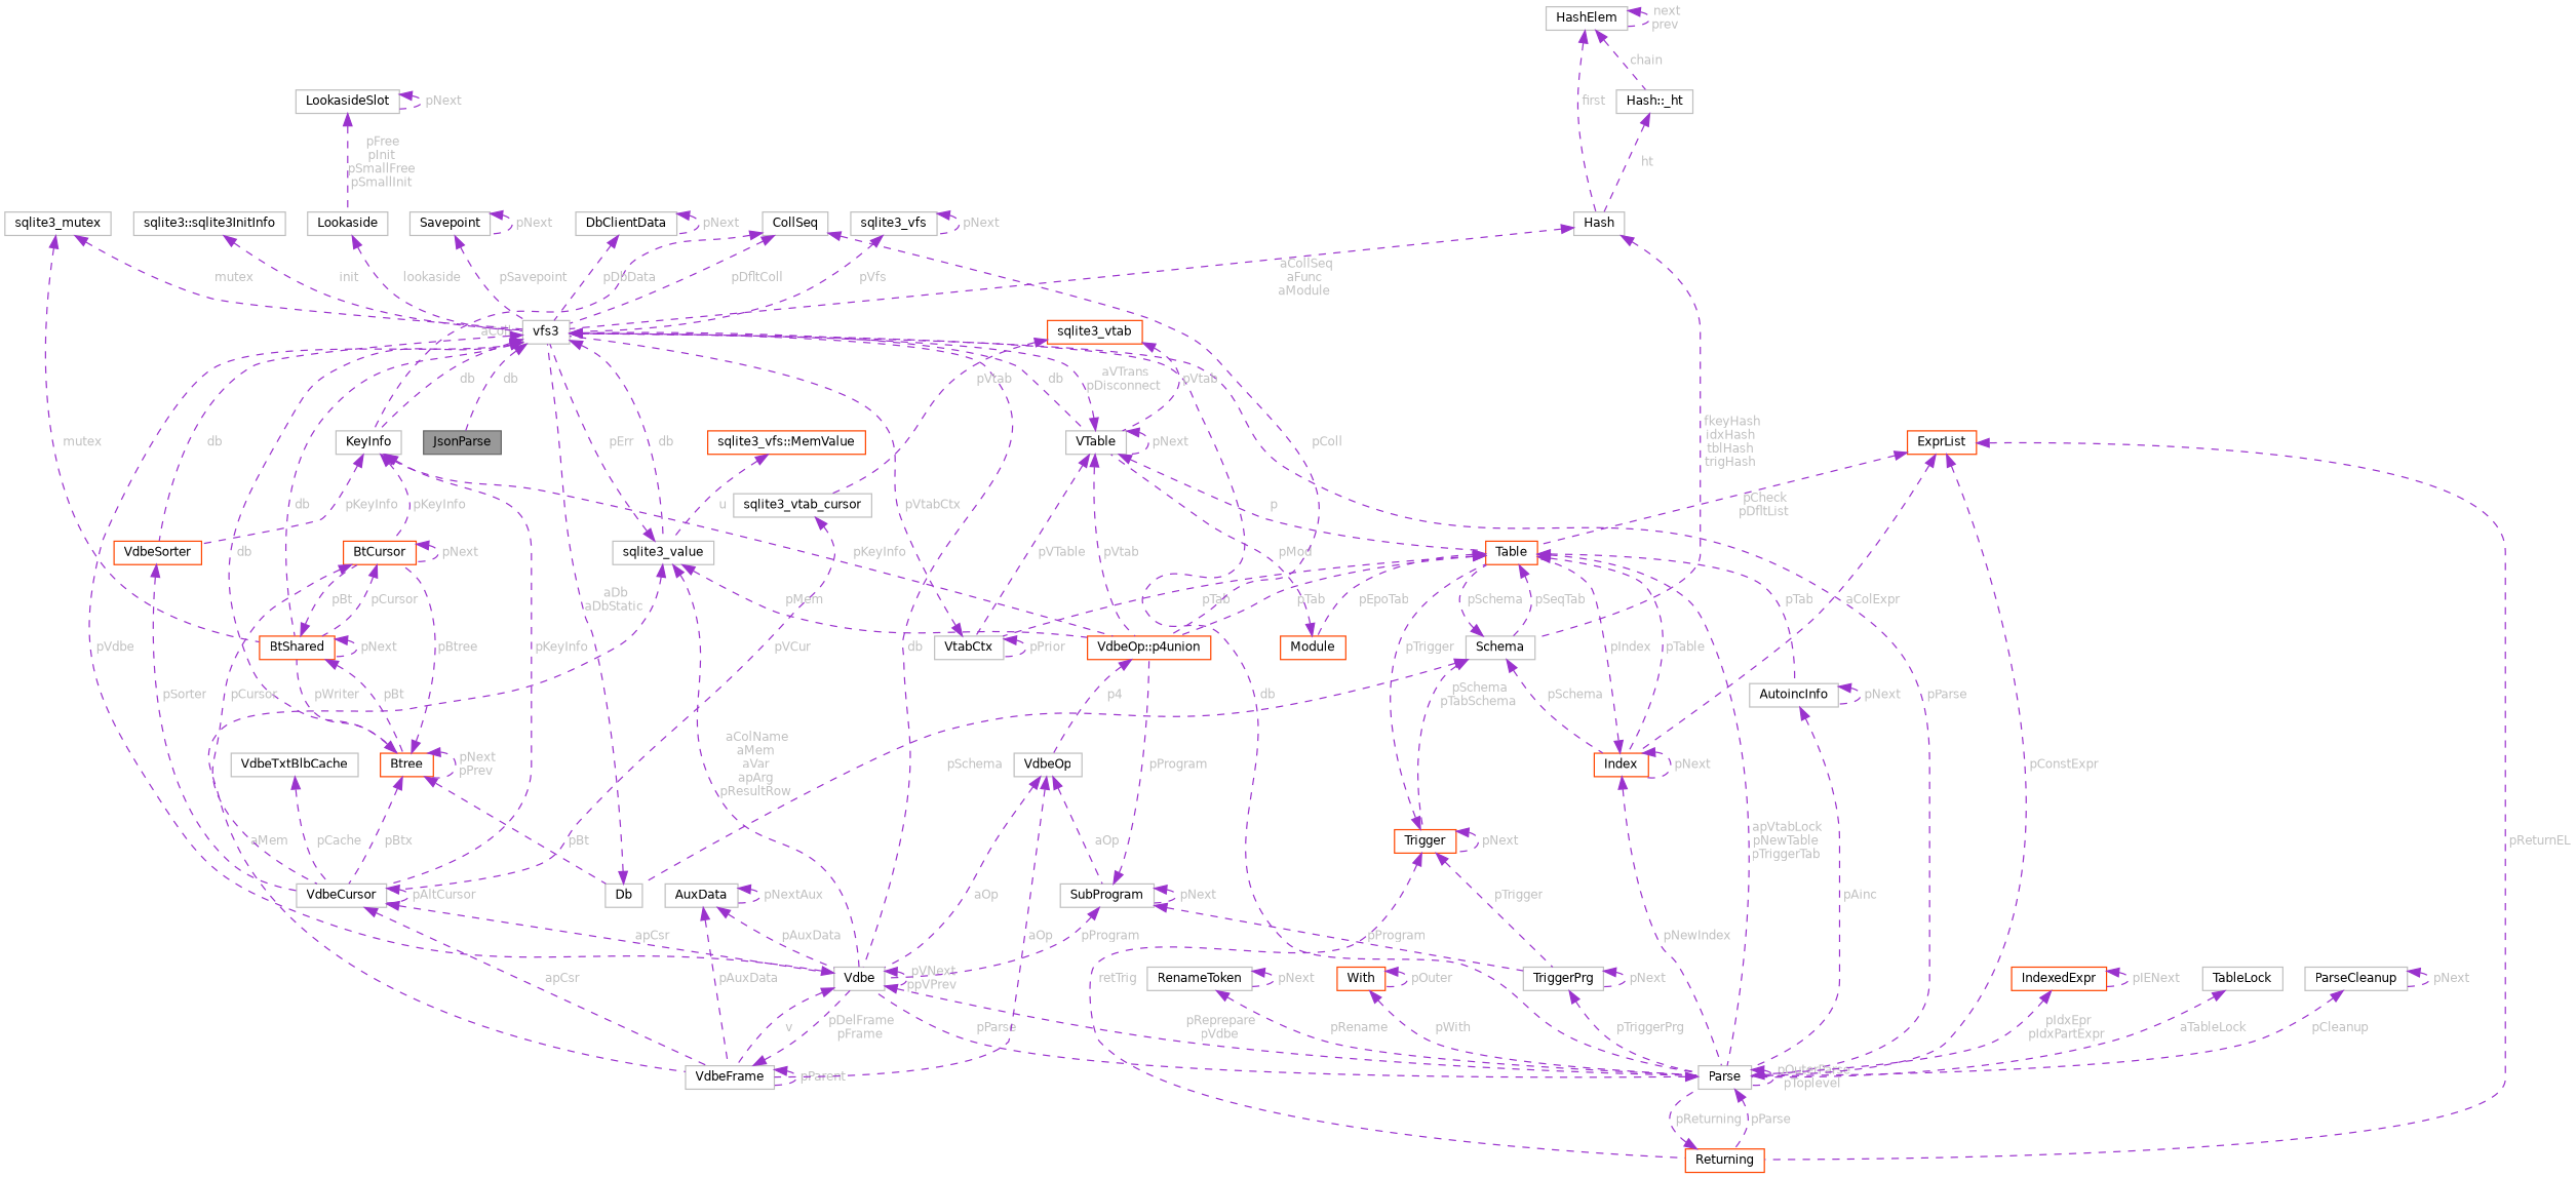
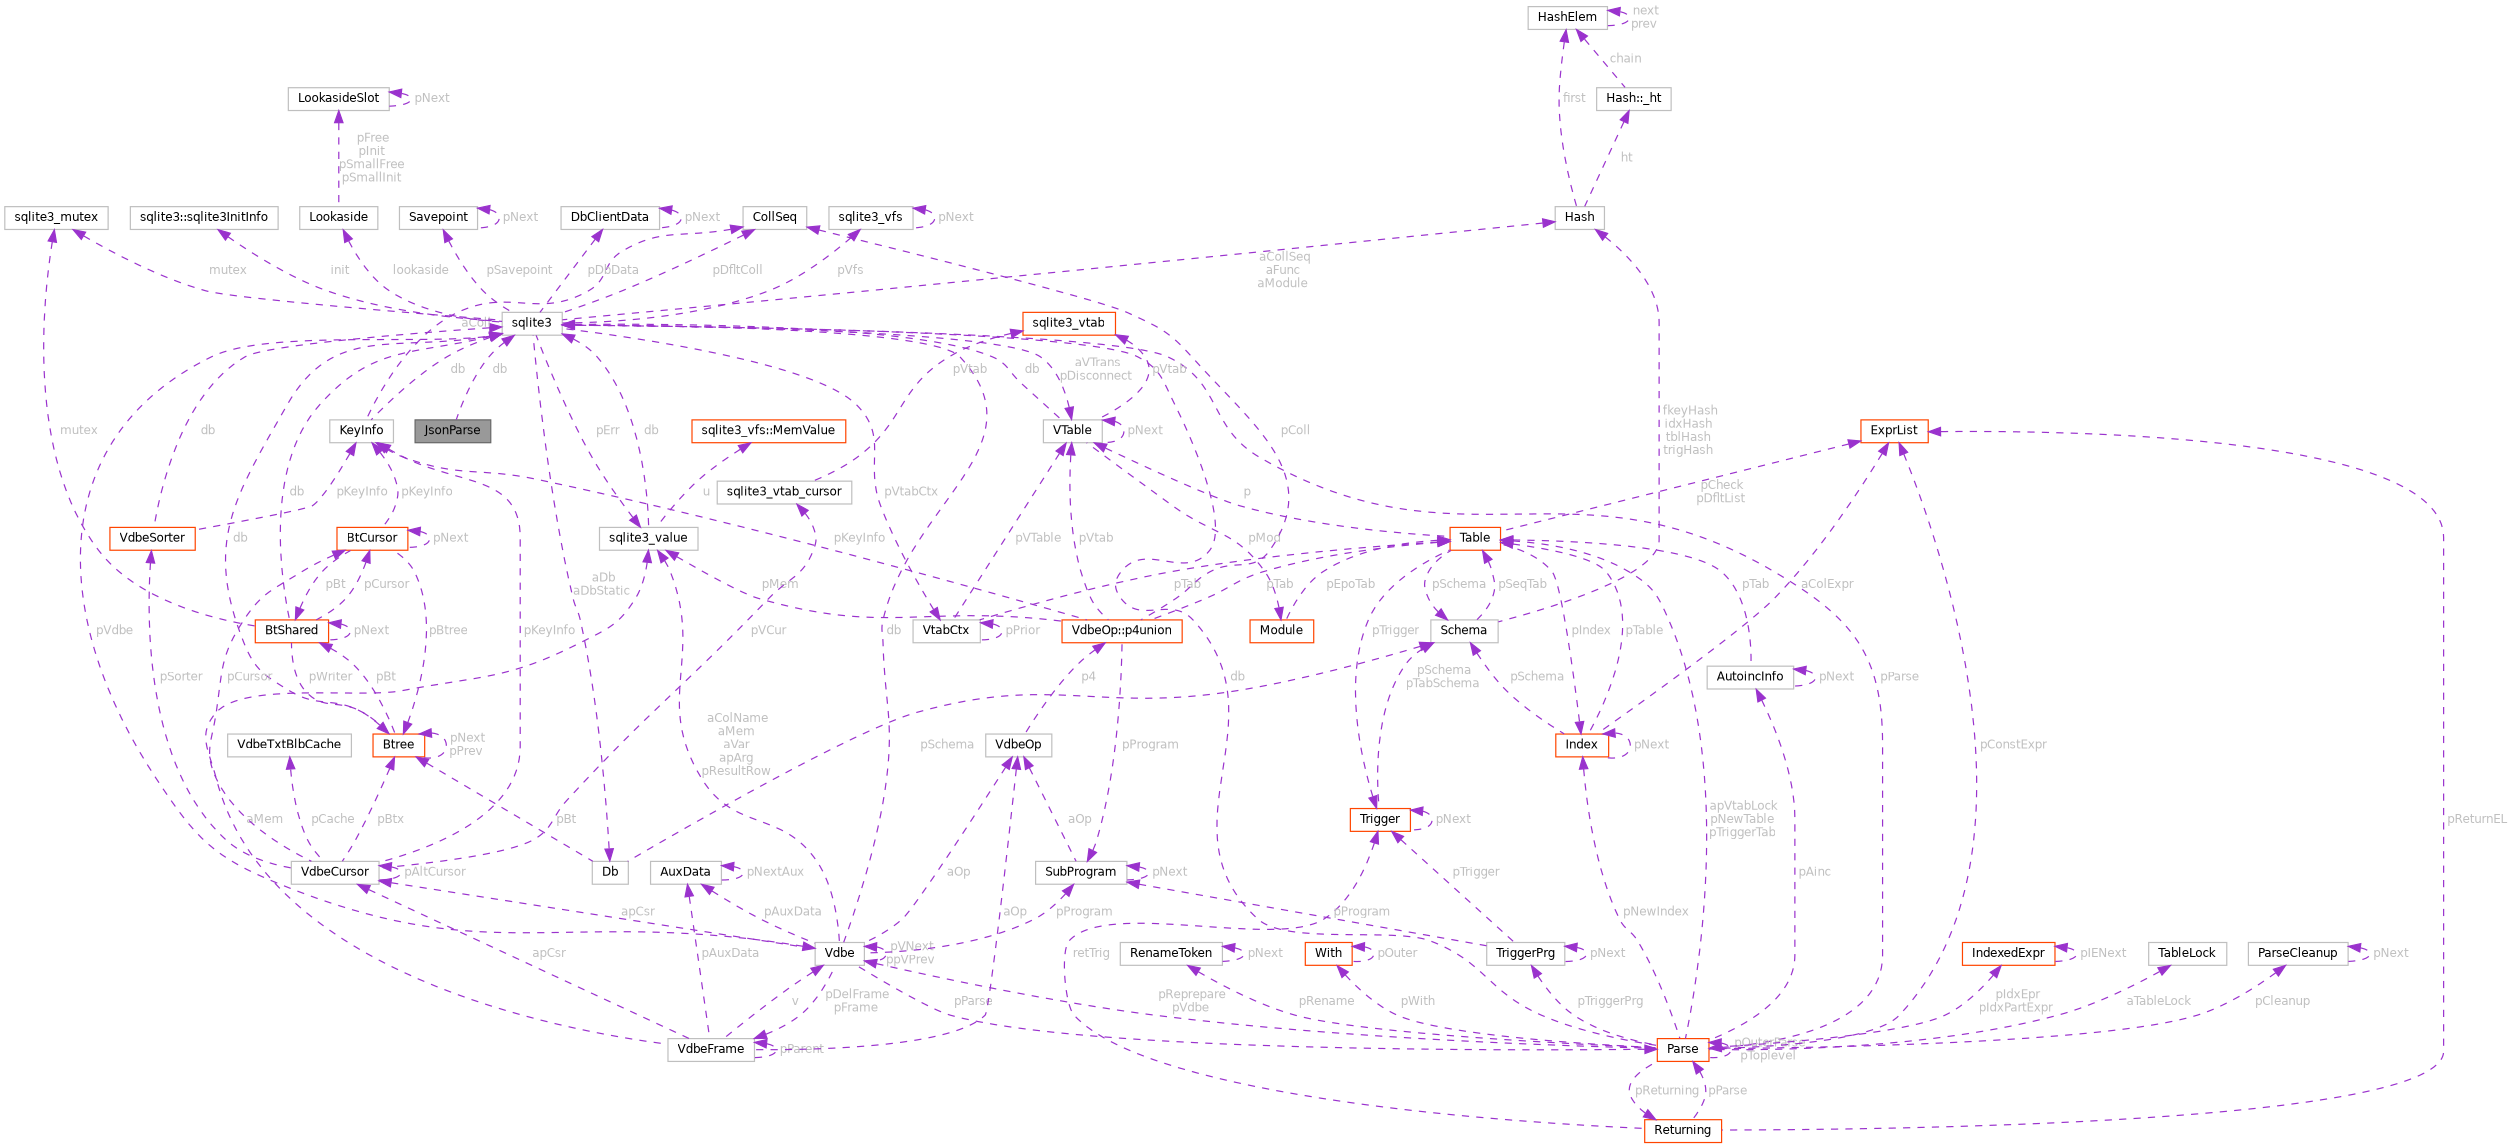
  digraph {
    node [color=grey75 fillcolor=white fontname=Helvetica fontsize=10 shape=box style=filled]
    edge [color=darkorchid3 dir=back fontcolor=grey fontname=Helvetica fontsize=10 labelfontname=Helvetica labelfontsize=10 style=dashed]
    n1 [color=gray40 fillcolor=grey60 fontcolor=black height=0.2 label=JsonParse width=0.4]
-   n2 [height=0.2 label=vfs3 width=0.4]
+   n2 [height=0.2 label=sqlite3 width=0.4]
    n3 [height=0.2 label=Vdbe width=0.4]
-   n4 [height=0.2 label=Parse width=0.4]
+   n4 [color=orangered height=0.2 label=Parse width=0.4]
    n5 [height=0.2 label=VTable width=0.4]
    n6 [height=0.2 label=sqlite3_value width=0.4]
    n7 [height=0.2 label=KeyInfo width=0.4]
    n8 [color=orangered height=0.2 label=Btree width=0.4]
    n9 [color=orangered height=0.2 label=BtShared width=0.4]
    n10 [color=orangered height=0.2 label=VdbeSorter width=0.4]
    n11 [height=0.2 label=VdbeFrame width=0.4]
    n12 [color=orangered height=0.2 label=Returning width=0.4]
    n13 [color=orangered height=0.2 label=Table width=0.4]
    n14 [color=orangered height=0.2 label="VdbeOp::p4union" width=0.4]
    n15 [height=0.2 label=VtabCtx width=0.4]
    n16 [height=0.2 label=VdbeCursor width=0.4]
    n17 [color=orangered height=0.2 label=BtCursor width=0.4]
    n18 [height=0.2 label=Db width=0.4]
    n19 [height=0.2 label=sqlite3_vfs width=0.4]
    n20 [color=orangered height=0.2 label=ExprList width=0.4]
    n21 [color=orangered height=0.2 label=Index width=0.4]
    n22 [height=0.2 label=AutoincInfo width=0.4]
    n23 [height=0.2 label=Schema width=0.4]
    n24 [color=orangered height=0.2 label=Module width=0.4]
    n25 [color=orangered height=0.2 label=IndexedExpr width=0.4]
    n26 [height=0.2 label=TableLock width=0.4]
    n27 [color=orangered height=0.2 label=Trigger width=0.4]
    n28 [height=0.2 label=VdbeOp width=0.4]
    n29 [height=0.2 label=TriggerPrg width=0.4]
    n30 [height=0.2 label=Hash width=0.4]
    n31 [height=0.2 label=HashElem width=0.4]
    n32 [height=0.2 label="Hash::_ht" width=0.4]
    n33 [color=orangered height=0.2 label=sqlite3_vtab width=0.4]
    n34 [height=0.2 label=sqlite3_vtab_cursor width=0.4]
    n35 [height=0.2 label=SubProgram width=0.4]
    n36 [height=0.2 label=CollSeq width=0.4]
    n37 [color=orangered height=0.2 label="sqlite3_vfs::MemValue" width=0.4]
    n38 [height=0.2 label=ParseCleanup width=0.4]
    n39 [height=0.2 label=RenameToken width=0.4]
    n40 [color=orangered height=0.2 label=With width=0.4]
    n41 [height=0.2 label=sqlite3_mutex width=0.4]
    n42 [height=0.2 label=VdbeTxtBlbCache width=0.4]
    n43 [height=0.2 label=AuxData width=0.4]
    n44 [height=0.2 label="sqlite3::sqlite3InitInfo" width=0.4]
    n45 [height=0.2 label=Lookaside width=0.4]
    n46 [height=0.2 label=LookasideSlot width=0.4]
    n47 [height=0.2 label=Savepoint width=0.4]
    n48 [height=0.2 label=DbClientData width=0.4]
    n2 -> n1 [label=" db"]
    n2 -> n3 [label=" db"]
    n2 -> n4 [label=" db"]
    n2 -> n5 [label=" db"]
    n2 -> n6 [label=" db"]
    n2 -> n7 [label=" db"]
    n2 -> n8 [label=" db"]
    n2 -> n9 [label=" db"]
    n2 -> n10 [label=" db"]
    n3 -> n2 [label=" pVdbe"]
    n3 -> n3 [label=" pVNext\nppVPrev"]
    n3 -> n4 [label=" pReprepare\npVdbe"]
    n3 -> n11 [label=" v"]
    n4 -> n2 [label=" pParse"]
    n4 -> n3 [label=" pParse"]
    n4 -> n4 [label=" pOuterParse\npToplevel"]
    n4 -> n12 [label=" pParse"]
    n5 -> n2 [label=" aVTrans\npDisconnect"]
    n5 -> n5 [label=" pNext"]
    n5 -> n13 [label=" p"]
    n5 -> n14 [label=" pVtab"]
    n5 -> n15 [label=" pVTable"]
    n6 -> n2 [label=" pErr"]
    n6 -> n3 [label=" aColName\naMem\naVar\napArg\npResultRow"]
    n6 -> n11 [label=" aMem"]
    n6 -> n14 [label=" pMem"]
    n7 -> n10 [label=" pKeyInfo"]
    n7 -> n14 [label=" pKeyInfo"]
    n7 -> n16 [label=" pKeyInfo"]
    n7 -> n17 [label=" pKeyInfo"]
    n8 -> n8 [label=" pNext\npPrev"]
    n8 -> n9 [label=" pWriter"]
    n8 -> n16 [label=" pBtx"]
    n8 -> n17 [label=" pBtree"]
    n8 -> n18 [label=" pBt"]
    n9 -> n8 [label=" pBt"]
    n9 -> n9 [label=" pNext"]
    n9 -> n17 [label=" pBt"]
    n10 -> n16 [label=" pSorter"]
    n11 -> n3 [label=" pDelFrame\npFrame"]
    n11 -> n11 [label=" pParent"]
    n12 -> n4 [label=" pReturning"]
    n13 -> n4 [label=" apVtabLock\npNewTable\npTriggerTab"]
    n13 -> n14 [label=" pTab"]
    n13 -> n15 [label=" pTab"]
    n13 -> n21 [label=" pTable"]
    n13 -> n22 [label=" pTab"]
    n13 -> n23 [label=" pSeqTab"]
    n13 -> n24 [label=" pEpoTab"]
    n14 -> n28 [label=" p4"]
    n15 -> n2 [label=" pVtabCtx"]
    n15 -> n15 [label=" pPrior"]
    n16 -> n3 [label=" apCsr"]
    n16 -> n11 [label=" apCsr"]
    n16 -> n16 [label=" pAltCursor"]
    n17 -> n9 [label=" pCursor"]
    n17 -> n16 [label=" pCursor"]
    n17 -> n17 [label=" pNext"]
    n18 -> n2 [label=" aDb\naDbStatic"]
    n19 -> n2 [label=" pVfs"]
    n19 -> n19 [label=" pNext"]
    n20 -> n4 [label=" pConstExpr"]
    n20 -> n12 [label=" pReturnEL"]
    n20 -> n13 [label=" pCheck\npDfltList"]
    n20 -> n21 [label=" aColExpr"]
    n21 -> n4 [label=" pNewIndex"]
    n21 -> n13 [label=" pIndex"]
    n21 -> n21 [label=" pNext"]
    n22 -> n4 [label=" pAinc"]
    n22 -> n22 [label=" pNext"]
    n23 -> n13 [label=" pSchema"]
    n23 -> n18 [label=" pSchema"]
    n23 -> n21 [label=" pSchema"]
    n23 -> n27 [label=" pSchema\npTabSchema"]
    n24 -> n5 [label=" pMod"]
    n25 -> n4 [label=" pIdxEpr\npIdxPartExpr"]
    n25 -> n25 [label=" pIENext"]
    n26 -> n4 [label=" aTableLock"]
    n27 -> n12 [label=" retTrig"]
    n27 -> n13 [label=" pTrigger"]
    n27 -> n27 [label=" pNext"]
    n27 -> n29 [label=" pTrigger"]
    n28 -> n3 [label=" aOp"]
    n28 -> n11 [label=" aOp"]
    n28 -> n35 [label=" aOp"]
    n29 -> n4 [label=" pTriggerPrg"]
    n29 -> n29 [label=" pNext"]
    n30 -> n2 [label=" aCollSeq\naFunc\naModule"]
    n30 -> n23 [label=" fkeyHash\nidxHash\ntblHash\ntrigHash"]
    n31 -> n30 [label=" first"]
    n31 -> n31 [label=" next\nprev"]
    n31 -> n32 [label=" chain"]
    n32 -> n30 [label=" ht"]
    n33 -> n5 [label=" pVtab"]
    n33 -> n34 [label=" pVtab"]
    n34 -> n16 [label=" pVCur"]
    n35 -> n3 [label=" pProgram"]
    n35 -> n14 [label=" pProgram"]
    n35 -> n29 [label=" pProgram"]
    n35 -> n35 [label=" pNext"]
    n36 -> n2 [label=" pDfltColl"]
    n36 -> n7 [label=" aColl"]
    n36 -> n14 [label=" pColl"]
    n37 -> n6 [label=" u"]
    n38 -> n4 [label=" pCleanup"]
    n38 -> n38 [label=" pNext"]
    n39 -> n4 [label=" pRename"]
    n39 -> n39 [label=" pNext"]
    n40 -> n4 [label=" pWith"]
    n40 -> n40 [label=" pOuter"]
    n41 -> n2 [label=" mutex"]
    n41 -> n9 [label=" mutex"]
    n42 -> n16 [label=" pCache"]
    n43 -> n3 [label=" pAuxData"]
    n43 -> n11 [label=" pAuxData"]
    n43 -> n43 [label=" pNextAux"]
    n44 -> n2 [label=" init"]
    n45 -> n2 [label=" lookaside"]
    n46 -> n45 [label=" pFree\npInit\npSmallFree\npSmallInit"]
    n46 -> n46 [label=" pNext"]
    n47 -> n2 [label=" pSavepoint"]
    n47 -> n47 [label=" pNext"]
    n48 -> n2 [label=" pDbData"]
    n48 -> n48 [label=" pNext"]
  }
